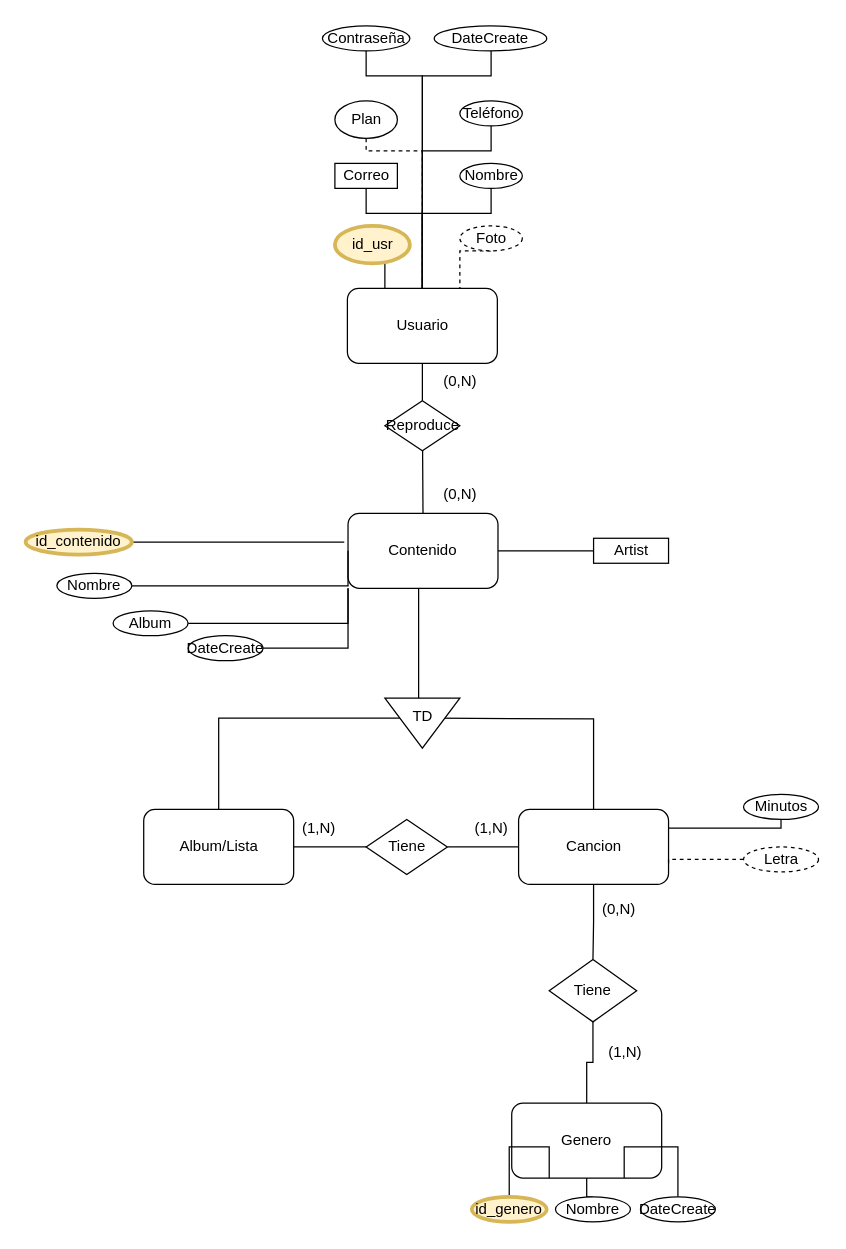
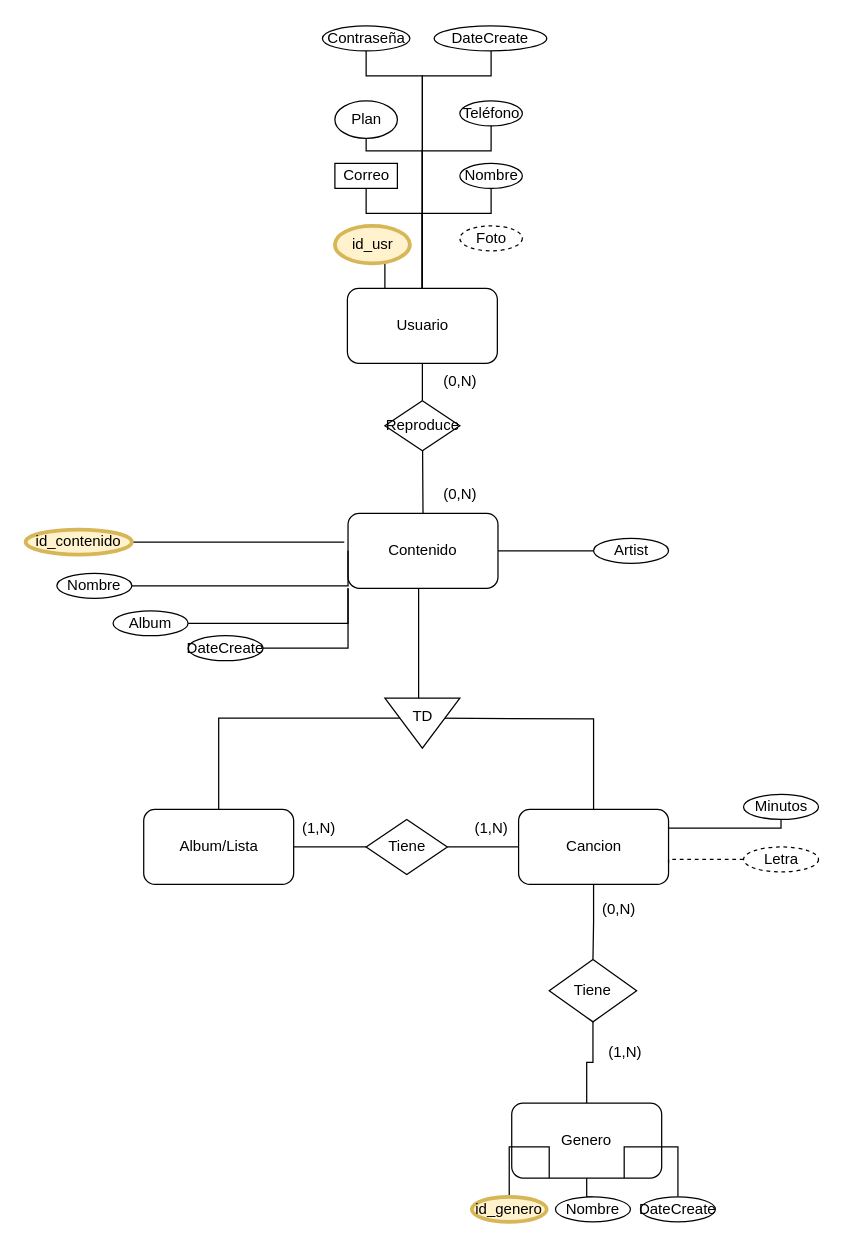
  <mxCell id="0" />
  <mxCell id="1" parent="0" />
  <mxCell id="2" style="edgeStyle=orthogonalEdgeStyle;rounded=0;orthogonalLoop=1;jettySize=auto;html=1;exitX=0.5;exitY=1;exitDx=0;exitDy=0;entryX=0.5;entryY=0;entryDx=0;entryDy=0;endArrow=none;endFill=0;" parent="1" source="3" target="60" edge="1"><mxGeometry relative="1" as="geometry"><mxPoint x="337.5" y="340" as="targetPoint" /></mxGeometry></mxCell>
  <mxCell id="3" value="Usuario" style="rounded=1;whiteSpace=wrap;html=1;" parent="1" vertex="1"><mxGeometry x="277.5" y="230" width="120" height="60" as="geometry" /></mxCell>
  <mxCell id="4" style="edgeStyle=orthogonalEdgeStyle;rounded=0;orthogonalLoop=1;jettySize=auto;html=1;exitX=0.5;exitY=1;exitDx=0;exitDy=0;entryX=0.25;entryY=0;entryDx=0;entryDy=0;endArrow=none;endFill=0;" parent="1" source="5" target="3" edge="1"><mxGeometry relative="1" as="geometry" /></mxCell>
  <mxCell id="5" value="id_usr" style="ellipse;whiteSpace=wrap;html=1;fillColor=#fff2cc;strokeColor=#d6b656;strokeWidth=3;" parent="1" vertex="1"><mxGeometry x="267.5" y="180" width="60" height="30" as="geometry" /></mxCell>
  <mxCell id="6" style="edgeStyle=orthogonalEdgeStyle;rounded=0;orthogonalLoop=1;jettySize=auto;html=1;exitX=0.5;exitY=1;exitDx=0;exitDy=0;entryX=0.5;entryY=0;entryDx=0;entryDy=0;endArrow=none;endFill=0;" parent="1" source="7" target="3" edge="1"><mxGeometry relative="1" as="geometry"><Array as="points"><mxPoint x="392.5" y="170" /><mxPoint x="337.5" y="170" /></Array></mxGeometry></mxCell>
  <mxCell id="7" value="Nombre" style="ellipse;whiteSpace=wrap;html=1;strokeWidth=1;" parent="1" vertex="1"><mxGeometry x="367.5" y="130" width="50" height="20" as="geometry" /></mxCell>
- <mxCell id="8" style="edgeStyle=orthogonalEdgeStyle;rounded=0;orthogonalLoop=1;jettySize=auto;html=1;exitX=0.5;exitY=1;exitDx=0;exitDy=0;entryX=0.75;entryY=0;entryDx=0;entryDy=0;endArrow=none;endFill=0;dashed=1;" parent="1" source="9" target="3" edge="1"><mxGeometry relative="1" as="geometry" /></mxCell>
  <mxCell id="9" value="Foto" style="ellipse;whiteSpace=wrap;html=1;strokeWidth=1;dashed=1;" parent="1" vertex="1"><mxGeometry x="367.5" y="180" width="50" height="20" as="geometry" /></mxCell>
- <mxCell id="10" style="edgeStyle=orthogonalEdgeStyle;rounded=0;orthogonalLoop=1;jettySize=auto;html=1;exitX=0.5;exitY=1;exitDx=0;exitDy=0;entryX=0.5;entryY=0;entryDx=0;entryDy=0;endArrow=none;endFill=0;dashed=1;" parent="1" source="11" target="3" edge="1"><mxGeometry relative="1" as="geometry"><Array as="points"><mxPoint x="292.5" y="120" /><mxPoint x="337.5" y="120" /></Array></mxGeometry></mxCell>
+ <mxCell id="10" style="edgeStyle=orthogonalEdgeStyle;rounded=0;orthogonalLoop=1;jettySize=auto;html=1;exitX=0.5;exitY=1;exitDx=0;exitDy=0;entryX=0.5;entryY=0;entryDx=0;entryDy=0;endArrow=none;endFill=0;" parent="1" source="11" target="3" edge="1"><mxGeometry relative="1" as="geometry"><Array as="points"><mxPoint x="292.5" y="120" /><mxPoint x="337.5" y="120" /></Array></mxGeometry></mxCell>
  <mxCell id="11" value="Plan" style="ellipse;whiteSpace=wrap;html=1;strokeWidth=1;" parent="1" vertex="1"><mxGeometry x="267.5" y="80" width="50" height="30" as="geometry" /></mxCell>
  <mxCell id="12" style="edgeStyle=orthogonalEdgeStyle;rounded=0;orthogonalLoop=1;jettySize=auto;html=1;exitX=0.5;exitY=1;exitDx=0;exitDy=0;entryX=0.5;entryY=0;entryDx=0;entryDy=0;endArrow=none;endFill=0;" parent="1" source="13" target="3" edge="1"><mxGeometry relative="1" as="geometry"><Array as="points"><mxPoint x="292.5" y="170" /><mxPoint x="337.5" y="170" /></Array></mxGeometry></mxCell>
  <mxCell id="13" value="Correo" style="whiteSpace=wrap;html=1;strokeWidth=1;rounded=0;" parent="1" vertex="1"><mxGeometry x="267.5" y="130" width="50" height="20" as="geometry" /></mxCell>
  <mxCell id="14" style="edgeStyle=orthogonalEdgeStyle;rounded=0;orthogonalLoop=1;jettySize=auto;html=1;exitX=0.5;exitY=1;exitDx=0;exitDy=0;entryX=0.5;entryY=0;entryDx=0;entryDy=0;endArrow=none;endFill=0;" parent="1" target="3" edge="1"><mxGeometry relative="1" as="geometry"><Array as="points"><mxPoint x="292.5" y="60" /><mxPoint x="337.5" y="60" /></Array><mxPoint x="292.5" y="40" as="sourcePoint" /></mxGeometry></mxCell>
  <mxCell id="15" value="Contraseña" style="ellipse;whiteSpace=wrap;html=1;strokeWidth=1;" parent="1" vertex="1"><mxGeometry x="257.5" y="20" width="70" height="20" as="geometry" /></mxCell>
  <mxCell id="16" style="edgeStyle=orthogonalEdgeStyle;rounded=0;orthogonalLoop=1;jettySize=auto;html=1;exitX=0.5;exitY=1;exitDx=0;exitDy=0;entryX=0.5;entryY=0;entryDx=0;entryDy=0;endArrow=none;endFill=0;" parent="1" source="17" target="3" edge="1"><mxGeometry relative="1" as="geometry"><Array as="points"><mxPoint x="392.5" y="120" /><mxPoint x="337.5" y="120" /></Array></mxGeometry></mxCell>
  <mxCell id="17" value="Teléfono" style="ellipse;whiteSpace=wrap;html=1;strokeWidth=1;" parent="1" vertex="1"><mxGeometry x="367.5" y="80" width="50" height="20" as="geometry" /></mxCell>
  <mxCell id="18" style="edgeStyle=orthogonalEdgeStyle;rounded=0;orthogonalLoop=1;jettySize=auto;html=1;exitX=0.5;exitY=1;exitDx=0;exitDy=0;entryX=0.5;entryY=0;entryDx=0;entryDy=0;endArrow=none;endFill=0;" parent="1" target="3" edge="1"><mxGeometry relative="1" as="geometry"><Array as="points"><mxPoint x="392.5" y="60" /><mxPoint x="337.5" y="60" /></Array><mxPoint x="392.5" y="40" as="sourcePoint" /></mxGeometry></mxCell>
  <mxCell id="19" value="DateCreate" style="ellipse;whiteSpace=wrap;html=1;strokeWidth=1;" parent="1" vertex="1"><mxGeometry x="347" y="20" width="90" height="20" as="geometry" /></mxCell>
  <mxCell id="20" style="edgeStyle=orthogonalEdgeStyle;rounded=0;orthogonalLoop=1;jettySize=auto;html=1;exitX=0.5;exitY=1;exitDx=0;exitDy=0;endArrow=none;endFill=0;" parent="1" source="22" edge="1"><mxGeometry relative="1" as="geometry"><mxPoint x="334.5" y="558" as="targetPoint" /><Array as="points"><mxPoint x="334" y="430" /></Array></mxGeometry></mxCell>
  <mxCell id="21" style="edgeStyle=orthogonalEdgeStyle;rounded=0;orthogonalLoop=1;jettySize=auto;html=1;exitX=1;exitY=0.5;exitDx=0;exitDy=0;entryX=0;entryY=0.5;entryDx=0;entryDy=0;endArrow=none;startFill=0;" edge="1" parent="1" source="22" target="62"><mxGeometry relative="1" as="geometry" /></mxCell>
  <mxCell id="22" value="Contenido" style="rounded=1;whiteSpace=wrap;html=1;" parent="1" vertex="1"><mxGeometry x="278" y="410" width="120" height="60" as="geometry" /></mxCell>
  <mxCell id="23" style="edgeStyle=orthogonalEdgeStyle;rounded=0;orthogonalLoop=1;jettySize=auto;html=1;exitX=1;exitY=0.5;exitDx=0;exitDy=0;entryX=0;entryY=0.5;entryDx=0;entryDy=0;endArrow=none;endFill=0;" parent="1" source="24" target="56" edge="1"><mxGeometry relative="1" as="geometry" /></mxCell>
  <mxCell id="24" value="Album/Lista" style="rounded=1;whiteSpace=wrap;html=1;" parent="1" vertex="1"><mxGeometry x="114.5" y="647" width="120" height="60" as="geometry" /></mxCell>
  <mxCell id="25" style="edgeStyle=orthogonalEdgeStyle;rounded=0;orthogonalLoop=1;jettySize=auto;html=1;entryX=0.5;entryY=0;entryDx=0;entryDy=0;endArrow=none;endFill=0;" parent="1" source="27" target="51" edge="1"><mxGeometry relative="1" as="geometry" /></mxCell>
  <mxCell id="26" style="edgeStyle=orthogonalEdgeStyle;rounded=0;orthogonalLoop=1;jettySize=auto;html=1;exitX=1;exitY=0.25;exitDx=0;exitDy=0;entryX=0.5;entryY=1;entryDx=0;entryDy=0;endArrow=none;endFill=0;" parent="1" source="27" target="42" edge="1"><mxGeometry relative="1" as="geometry"><Array as="points"><mxPoint x="624.5" y="662" /></Array></mxGeometry></mxCell>
  <mxCell id="27" value="Cancion" style="rounded=1;whiteSpace=wrap;html=1;" parent="1" vertex="1"><mxGeometry x="414.5" y="647" width="120" height="60" as="geometry" /></mxCell>
  <mxCell id="28" style="edgeStyle=orthogonalEdgeStyle;rounded=0;orthogonalLoop=1;jettySize=auto;html=1;entryX=0.5;entryY=0;entryDx=0;entryDy=0;endArrow=none;endFill=0;exitX=0.5;exitY=1;exitDx=0;exitDy=0;" parent="1" target="24" edge="1"><mxGeometry relative="1" as="geometry"><Array as="points"><mxPoint x="174.5" y="574" /></Array><mxPoint x="319.5" y="574" as="sourcePoint" /></mxGeometry></mxCell>
  <mxCell id="29" style="edgeStyle=orthogonalEdgeStyle;rounded=0;orthogonalLoop=1;jettySize=auto;html=1;exitX=0.5;exitY=0;exitDx=0;exitDy=0;entryX=0.5;entryY=0;entryDx=0;entryDy=0;endArrow=none;endFill=0;" parent="1" target="27" edge="1"><mxGeometry relative="1" as="geometry"><mxPoint x="349.5" y="574" as="sourcePoint" /></mxGeometry></mxCell>
  <mxCell id="30" value="" style="triangle;whiteSpace=wrap;html=1;rotation=90;" parent="1" vertex="1"><mxGeometry x="317.5" y="548" width="40" height="60" as="geometry" /></mxCell>
  <mxCell id="31" value="TD" style="text;html=1;align=center;verticalAlign=middle;whiteSpace=wrap;rounded=0;" parent="1" vertex="1"><mxGeometry x="307.5" y="558" width="60" height="30" as="geometry" /></mxCell>
  <mxCell id="32" style="edgeStyle=orthogonalEdgeStyle;rounded=0;orthogonalLoop=1;jettySize=auto;html=1;exitX=1;exitY=0.5;exitDx=0;exitDy=0;endArrow=none;endFill=0;" parent="1" source="33" edge="1"><mxGeometry relative="1" as="geometry"><Array as="points"><mxPoint x="275" y="433" /></Array><mxPoint x="275" y="433" as="targetPoint" /></mxGeometry></mxCell>
  <mxCell id="33" value="id_contenido" style="ellipse;whiteSpace=wrap;html=1;fillColor=#fff2cc;strokeColor=#d6b656;strokeWidth=3;" parent="1" vertex="1"><mxGeometry x="20" y="423" width="85" height="20" as="geometry" /></mxCell>
  <mxCell id="34" style="edgeStyle=orthogonalEdgeStyle;rounded=0;orthogonalLoop=1;jettySize=auto;html=1;exitX=1;exitY=0.5;exitDx=0;exitDy=0;entryX=0;entryY=1;entryDx=0;entryDy=0;endArrow=none;endFill=0;" parent="1" source="35" target="22" edge="1"><mxGeometry relative="1" as="geometry"><Array as="points"><mxPoint x="278" y="498" /></Array></mxGeometry></mxCell>
  <mxCell id="35" value="Album" style="ellipse;whiteSpace=wrap;html=1;strokeWidth=1;" parent="1" vertex="1"><mxGeometry x="90" y="488" width="60" height="20" as="geometry" /></mxCell>
  <mxCell id="36" style="edgeStyle=orthogonalEdgeStyle;rounded=0;orthogonalLoop=1;jettySize=auto;html=1;entryX=1;entryY=1;entryDx=0;entryDy=0;endArrow=none;endFill=0;dashed=1;exitX=0;exitY=0.5;exitDx=0;exitDy=0;" parent="1" source="37" edge="1"><mxGeometry relative="1" as="geometry"><mxPoint x="714.5" y="692" as="sourcePoint" /><mxPoint x="534.5" y="692" as="targetPoint" /><Array as="points"><mxPoint x="534.5" y="687" /></Array></mxGeometry></mxCell>
  <mxCell id="37" value="Letra" style="ellipse;whiteSpace=wrap;html=1;strokeWidth=1;dashed=1;" parent="1" vertex="1"><mxGeometry x="594.5" y="677" width="60" height="20" as="geometry" /></mxCell>
  <mxCell id="38" style="edgeStyle=orthogonalEdgeStyle;rounded=0;orthogonalLoop=1;jettySize=auto;html=1;exitX=1;exitY=0.5;exitDx=0;exitDy=0;endArrow=none;endFill=0;entryX=0;entryY=0.5;entryDx=0;entryDy=0;" parent="1" source="39" target="22" edge="1"><mxGeometry relative="1" as="geometry"><mxPoint x="275" y="458" as="targetPoint" /><Array as="points"><mxPoint x="278" y="468" /></Array></mxGeometry></mxCell>
  <mxCell id="39" value="Nombre" style="ellipse;whiteSpace=wrap;html=1;strokeWidth=1;" parent="1" vertex="1"><mxGeometry x="45" y="458" width="60" height="20" as="geometry" /></mxCell>
  <mxCell id="40" style="edgeStyle=orthogonalEdgeStyle;rounded=0;orthogonalLoop=1;jettySize=auto;html=1;exitX=1;exitY=0.5;exitDx=0;exitDy=0;entryX=0;entryY=1;entryDx=0;entryDy=0;endArrow=none;endFill=0;" parent="1" source="41" target="22" edge="1"><mxGeometry relative="1" as="geometry" /></mxCell>
  <mxCell id="41" value="DateCreate" style="ellipse;whiteSpace=wrap;html=1;strokeWidth=1;" parent="1" vertex="1"><mxGeometry x="150" y="508" width="60" height="20" as="geometry" /></mxCell>
  <mxCell id="42" value="Minutos" style="ellipse;whiteSpace=wrap;html=1;strokeWidth=1;" parent="1" vertex="1"><mxGeometry x="594.5" y="635" width="60" height="20" as="geometry" /></mxCell>
  <mxCell id="43" value="Genero" style="rounded=1;whiteSpace=wrap;html=1;" parent="1" vertex="1"><mxGeometry x="409" y="882" width="120" height="60" as="geometry" /></mxCell>
  <mxCell id="44" style="edgeStyle=orthogonalEdgeStyle;rounded=0;orthogonalLoop=1;jettySize=auto;html=1;exitX=0.5;exitY=0;exitDx=0;exitDy=0;entryX=0.75;entryY=1;entryDx=0;entryDy=0;endArrow=none;endFill=0;" parent="1" source="45" target="43" edge="1"><mxGeometry relative="1" as="geometry"><Array as="points"><mxPoint x="542" y="917" /></Array></mxGeometry></mxCell>
  <mxCell id="45" value="DateCreate" style="ellipse;whiteSpace=wrap;html=1;strokeWidth=1;" parent="1" vertex="1"><mxGeometry x="512" y="957" width="60" height="20" as="geometry" /></mxCell>
  <mxCell id="46" style="edgeStyle=orthogonalEdgeStyle;rounded=0;orthogonalLoop=1;jettySize=auto;html=1;exitX=0.5;exitY=0;exitDx=0;exitDy=0;entryX=0.5;entryY=1;entryDx=0;entryDy=0;endArrow=none;endFill=0;" parent="1" source="47" target="43" edge="1"><mxGeometry relative="1" as="geometry" /></mxCell>
  <mxCell id="47" value="Nombre" style="ellipse;whiteSpace=wrap;html=1;strokeWidth=1;" parent="1" vertex="1"><mxGeometry x="444" y="957" width="60" height="20" as="geometry" /></mxCell>
  <mxCell id="48" style="edgeStyle=orthogonalEdgeStyle;rounded=0;orthogonalLoop=1;jettySize=auto;html=1;exitX=0.5;exitY=0;exitDx=0;exitDy=0;entryX=0.25;entryY=1;entryDx=0;entryDy=0;endArrow=none;endFill=0;" parent="1" source="49" target="43" edge="1"><mxGeometry relative="1" as="geometry"><Array as="points"><mxPoint x="407" y="917" /></Array></mxGeometry></mxCell>
  <mxCell id="49" value="id_genero" style="ellipse;whiteSpace=wrap;html=1;fillColor=#fff2cc;strokeColor=#d6b656;strokeWidth=3;" parent="1" vertex="1"><mxGeometry x="377" y="957" width="60" height="20" as="geometry" /></mxCell>
  <mxCell id="50" style="edgeStyle=orthogonalEdgeStyle;rounded=0;orthogonalLoop=1;jettySize=auto;html=1;exitX=0.5;exitY=1;exitDx=0;exitDy=0;entryX=0.5;entryY=0;entryDx=0;entryDy=0;endArrow=none;endFill=0;" parent="1" source="51" target="43" edge="1"><mxGeometry relative="1" as="geometry" /></mxCell>
  <mxCell id="51" value="Tiene" style="rhombus;whiteSpace=wrap;html=1;" parent="1" vertex="1"><mxGeometry x="439" y="767" width="70" height="50" as="geometry" /></mxCell>
  <mxCell id="52" value="(1,N)" style="text;html=1;align=center;verticalAlign=middle;whiteSpace=wrap;rounded=0;" parent="1" vertex="1"><mxGeometry x="469.5" y="827" width="60" height="30" as="geometry" /></mxCell>
  <mxCell id="53" value="(0,N)" style="text;html=1;align=center;verticalAlign=middle;whiteSpace=wrap;rounded=0;" parent="1" vertex="1"><mxGeometry x="464.5" y="717" width="60" height="20" as="geometry" /></mxCell>
  <mxCell id="54" value="(0,N)" style="text;html=1;align=center;verticalAlign=middle;whiteSpace=wrap;rounded=0;" parent="1" vertex="1"><mxGeometry x="338" y="380" width="60" height="30" as="geometry" /></mxCell>
  <mxCell id="55" style="edgeStyle=orthogonalEdgeStyle;rounded=0;orthogonalLoop=1;jettySize=auto;html=1;exitX=1;exitY=0.5;exitDx=0;exitDy=0;entryX=0;entryY=0.5;entryDx=0;entryDy=0;endArrow=none;endFill=0;" parent="1" source="56" target="27" edge="1"><mxGeometry relative="1" as="geometry" /></mxCell>
  <mxCell id="56" value="Tiene" style="rhombus;whiteSpace=wrap;html=1;" parent="1" vertex="1"><mxGeometry x="292.5" y="655" width="65" height="44" as="geometry" /></mxCell>
  <mxCell id="57" value="(1,N)" style="text;html=1;align=center;verticalAlign=middle;whiteSpace=wrap;rounded=0;" parent="1" vertex="1"><mxGeometry x="362.5" y="647" width="60" height="30" as="geometry" /></mxCell>
  <mxCell id="58" value="(1,N)" style="text;html=1;align=center;verticalAlign=middle;whiteSpace=wrap;rounded=0;" parent="1" vertex="1"><mxGeometry x="224.5" y="647" width="60" height="30" as="geometry" /></mxCell>
  <mxCell id="59" style="edgeStyle=orthogonalEdgeStyle;rounded=0;orthogonalLoop=1;jettySize=auto;html=1;exitX=0.5;exitY=1;exitDx=0;exitDy=0;entryX=0.5;entryY=0;entryDx=0;entryDy=0;endArrow=none;startFill=0;" edge="1" parent="1" target="22"><mxGeometry relative="1" as="geometry"><mxPoint x="337.5" y="330" as="sourcePoint" /></mxGeometry></mxCell>
  <mxCell id="60" value="Reproduce" style="rhombus;whiteSpace=wrap;html=1;" vertex="1" parent="1"><mxGeometry x="307.5" y="320" width="60" height="40" as="geometry" /></mxCell>
  <mxCell id="61" value="(0,N)" style="text;html=1;align=center;verticalAlign=middle;whiteSpace=wrap;rounded=0;" vertex="1" parent="1"><mxGeometry x="337.5" y="290" width="60" height="30" as="geometry" /></mxCell>
- <mxCell id="62" value="Artist" style="whiteSpace=wrap;html=1;strokeWidth=1;rounded=0;" vertex="1" parent="1"><mxGeometry x="474.5" y="430" width="60" height="20" as="geometry" /></mxCell>
+ <mxCell id="62" value="Artist" style="ellipse;whiteSpace=wrap;html=1;strokeWidth=1;" vertex="1" parent="1"><mxGeometry x="474.5" y="430" width="60" height="20" as="geometry" /></mxCell>
